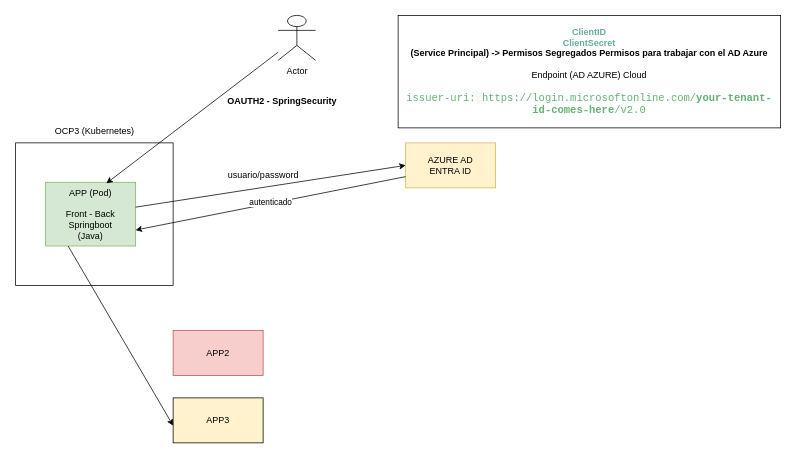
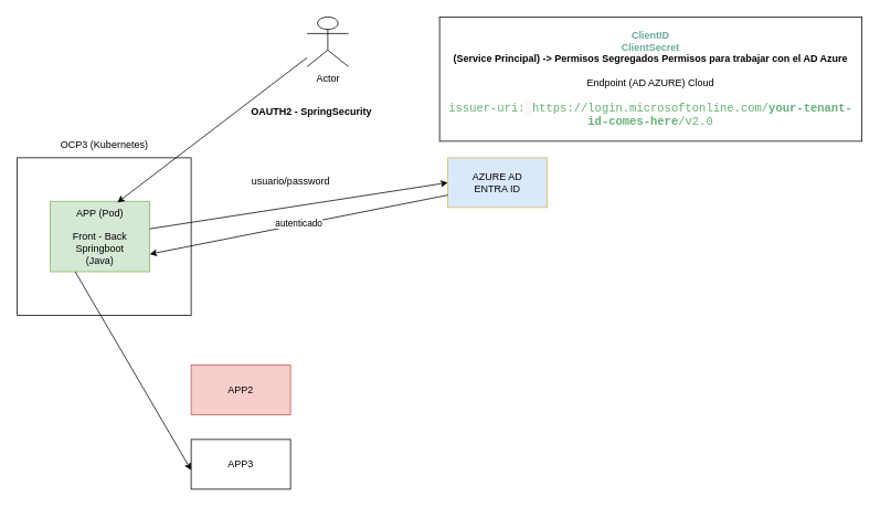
  <mxCell id="0" />
  <mxCell id="1" parent="0" />
  <mxCell id="2" value="" style="rounded=0;whiteSpace=wrap;html=1;" vertex="1" parent="1"><mxGeometry x="20" y="190" width="210" height="190" as="geometry" /></mxCell>
  <mxCell id="3" value="OCP3 (Kubernetes)" style="text;html=1;align=center;verticalAlign=middle;resizable=0;points=[];autosize=1;strokeColor=none;fillColor=none;" vertex="1" parent="1"><mxGeometry x="60" y="160" width="130" height="30" as="geometry" /></mxCell>
  <mxCell id="4" value="APP (Pod)&lt;div&gt;&lt;br&gt;&lt;/div&gt;&lt;div&gt;Front - Back&lt;/div&gt;&lt;div&gt;Springboot&lt;/div&gt;&lt;div&gt;(Java)&lt;/div&gt;" style="rounded=0;whiteSpace=wrap;html=1;fillColor=#d5e8d4;strokeColor=#82b366;" vertex="1" parent="1"><mxGeometry x="60" y="242.5" width="120" height="85" as="geometry" /></mxCell>
- <mxCell id="5" value="AZURE AD&lt;div&gt;ENTRA ID&lt;/div&gt;" style="rounded=0;whiteSpace=wrap;html=1;fillColor=#fff2cc;strokeColor=#d6b656;" vertex="1" parent="1"><mxGeometry x="540" y="190" width="120" height="60" as="geometry" /></mxCell>
+ <mxCell id="5" value="AZURE AD&lt;div&gt;ENTRA ID&lt;/div&gt;" style="rounded=0;whiteSpace=wrap;html=1;fillColor=#dae8fc;strokeColor=#d6b656;" vertex="1" parent="1"><mxGeometry x="540" y="190" width="120" height="60" as="geometry" /></mxCell>
  <mxCell id="6" value="APP2" style="rounded=0;whiteSpace=wrap;html=1;fillColor=#f8cecc;strokeColor=#b85450;" vertex="1" parent="1"><mxGeometry x="230" y="440" width="120" height="60" as="geometry" /></mxCell>
- <mxCell id="7" value="APP3" style="rounded=0;whiteSpace=wrap;html=1;fillColor=#fff2cc;" vertex="1" parent="1"><mxGeometry x="230" y="530" width="120" height="60" as="geometry" /></mxCell>
+ <mxCell id="7" value="APP3" style="rounded=0;whiteSpace=wrap;html=1;" vertex="1" parent="1"><mxGeometry x="230" y="530" width="120" height="60" as="geometry" /></mxCell>
  <mxCell id="8" value="" style="endArrow=classic;html=1;rounded=0;exitX=0.25;exitY=1;exitDx=0;exitDy=0;entryX=0;entryY=0.617;entryDx=0;entryDy=0;entryPerimeter=0;" edge="1" parent="1" source="4" target="7"><mxGeometry width="50" height="50" relative="1" as="geometry"><mxPoint x="90" y="320" as="sourcePoint" /><mxPoint x="200" y="475" as="targetPoint" /></mxGeometry></mxCell>
  <mxCell id="9" value="Actor" style="shape=umlActor;verticalLabelPosition=bottom;verticalAlign=top;html=1;outlineConnect=0;" vertex="1" parent="1"><mxGeometry x="370" y="20" width="50" height="60" as="geometry" /></mxCell>
  <mxCell id="10" value="" style="endArrow=classic;html=1;rounded=0;entryX=0.675;entryY=0.017;entryDx=0;entryDy=0;entryPerimeter=0;" edge="1" parent="1" source="9" target="4"><mxGeometry width="50" height="50" relative="1" as="geometry"><mxPoint x="360" y="340" as="sourcePoint" /><mxPoint x="410" y="290" as="targetPoint" /></mxGeometry></mxCell>
  <mxCell id="11" value="" style="endArrow=classic;html=1;rounded=0;entryX=0;entryY=0.5;entryDx=0;entryDy=0;" edge="1" parent="1" source="4" target="5"><mxGeometry width="50" height="50" relative="1" as="geometry"><mxPoint x="360" y="340" as="sourcePoint" /><mxPoint x="410" y="290" as="targetPoint" /></mxGeometry></mxCell>
- <mxCell id="12" value="usuario/password" style="text;html=1;align=center;verticalAlign=middle;resizable=0;points=[];autosize=1;strokeColor=none;fillColor=none;" vertex="1" parent="1"><mxGeometry x="290" y="218" width="120" height="30" as="geometry" /></mxCell>
+ <mxCell id="12" value="usuario/password" style="text;html=1;align=center;verticalAlign=middle;resizable=0;points=[];autosize=1;strokeColor=none;fillColor=none;" vertex="1" parent="1"><mxGeometry x="290" y="203" width="120" height="30" as="geometry" /></mxCell>
  <mxCell id="13" value="" style="endArrow=classic;html=1;rounded=0;exitX=0;exitY=0.75;exitDx=0;exitDy=0;entryX=1;entryY=0.75;entryDx=0;entryDy=0;" edge="1" parent="1" source="5" target="4"><mxGeometry width="50" height="50" relative="1" as="geometry"><mxPoint x="360" y="340" as="sourcePoint" /><mxPoint x="410" y="290" as="targetPoint" /></mxGeometry></mxCell>
  <mxCell id="14" value="autenticado" style="edgeLabel;html=1;align=center;verticalAlign=middle;resizable=0;points=[];" vertex="1" connectable="0" parent="13"><mxGeometry x="-0.002" y="-2" relative="1" as="geometry"><mxPoint x="-1" as="offset" /></mxGeometry></mxCell>
  <mxCell id="15" value="&lt;b&gt;&lt;font style=&quot;color: rgb(103, 171, 159);&quot;&gt;ClientID&lt;/font&gt;&lt;/b&gt;&lt;div&gt;&lt;b&gt;&lt;font style=&quot;color: rgb(103, 171, 159);&quot;&gt;ClientSecret&lt;/font&gt;&lt;/b&gt;&lt;/div&gt;&lt;div&gt;&lt;b&gt;(Service Principal) -&amp;gt; Permisos Segregados Permisos para trabajar con el AD Azure&lt;/b&gt;&lt;/div&gt;&lt;div&gt;&lt;b&gt;&lt;br&gt;&lt;/b&gt;&lt;/div&gt;&lt;div&gt;Endpoint (AD AZURE) Cloud&lt;/div&gt;&lt;div&gt;&lt;br&gt;&lt;/div&gt;&lt;div&gt;&lt;span style=&quot;box-sizing: border-box; font-family: &amp;quot;Source Code Pro&amp;quot;, Consolas, &amp;quot;Bitstream Vera Sans Mono&amp;quot;, &amp;quot;Courier New&amp;quot;, Courier, monospace; font-size: 14px; text-align: start; white-space-collapse: preserve; color: rgb(99, 177, 117);&quot; class=&quot;hljs-attr&quot;&gt;issuer-uri:&lt;/span&gt;&lt;span style=&quot;color: rgb(10, 10, 10); font-family: &amp;quot;Source Code Pro&amp;quot;, Consolas, &amp;quot;Bitstream Vera Sans Mono&amp;quot;, &amp;quot;Courier New&amp;quot;, Courier, monospace; font-size: 14px; text-align: start; white-space-collapse: preserve; background-color: rgb(248, 248, 248);&quot;&gt; &lt;/span&gt;&lt;span style=&quot;box-sizing: border-box; font-family: &amp;quot;Source Code Pro&amp;quot;, Consolas, &amp;quot;Bitstream Vera Sans Mono&amp;quot;, &amp;quot;Courier New&amp;quot;, Courier, monospace; font-size: 14px; text-align: start; white-space-collapse: preserve; color: rgb(99, 177, 117);&quot; class=&quot;hljs-string&quot;&gt;https://login.microsoftonline.com/&lt;b&gt;your-tenant-id-comes-here&lt;/b&gt;/v2.0&lt;/span&gt;&lt;/div&gt;" style="rounded=0;whiteSpace=wrap;html=1;" vertex="1" parent="1"><mxGeometry x="530" y="20" width="510" height="150" as="geometry" /></mxCell>
  <mxCell id="16" value="&lt;b&gt;OAUTH2 - SpringSecurity&lt;/b&gt;" style="text;html=1;align=center;verticalAlign=middle;resizable=0;points=[];autosize=1;strokeColor=none;fillColor=none;" vertex="1" parent="1"><mxGeometry x="290" y="120" width="170" height="30" as="geometry" /></mxCell>
